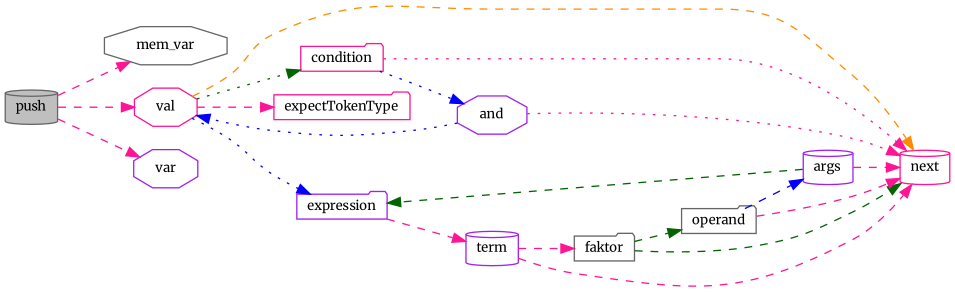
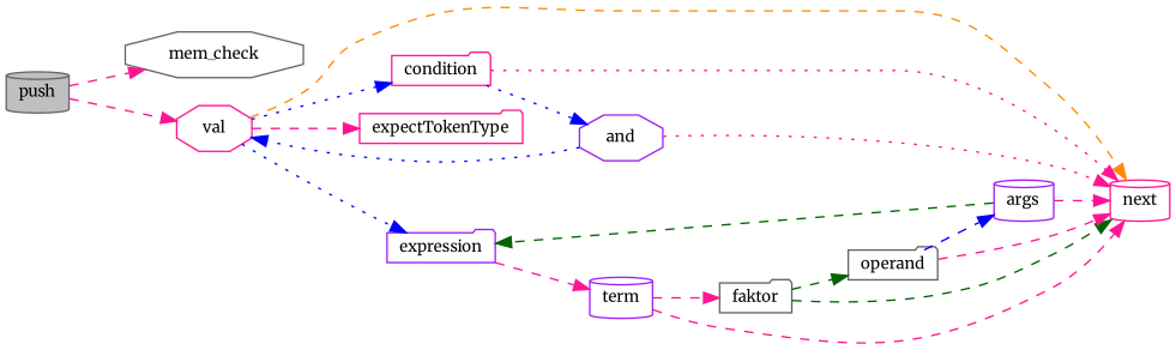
  digraph {
    fontname=Merriweather
    rankdir=LR
    node [color=purple fillcolor=white fontname=Merriweather fontsize=10 shape=folder style=filled]
    edge [color=deeppink fontname=Merriweather fontsize=10 labelfontname="LiberationSans-Regular.ttf" labelfontsize=10 style=dashed]
    n1 [color=gray40 fillcolor=grey75 fontcolor=black height=0.2 label=push shape=cylinder width=0.4]
-   n2 [color=gray40 height=0.2 label=mem_var shape=octagon width=0.4]
+   n2 [color=gray40 height=0.2 label=mem_check shape=octagon width=0.4]
    n3 [color=deeppink height=0.2 label=val shape=octagon width=0.4]
-   n4 [height=0.2 label=var shape=octagon width=0.4]
    n5 [color=deeppink height=0.2 label=condition width=0.4]
    n6 [color=deeppink height=0.2 label=next shape=cylinder width=0.4]
    n7 [color=deeppink height=0.2 label=expectTokenType width=0.4]
    n8 [height=0.2 label=expression width=0.4]
    n9 [height=0.2 label=and shape=octagon width=0.4]
    n10 [height=0.2 label=term shape=cylinder width=0.4]
    n11 [color=gray40 height=0.2 label=faktor width=0.4]
    n12 [color=gray40 height=0.2 label=operand width=0.4]
    n13 [height=0.2 label=args shape=cylinder width=0.4]
    n1 -> n2
    n1 -> n3
-   n1 -> n4
-   n3 -> n5 [color=darkgreen style=dotted]
+   n3 -> n5 [color=blue style=dotted]
    n3 -> n6 [color=darkorange]
    n3 -> n7
    n3 -> n8 [color=blue style=dotted]
    n5 -> n6 [style=dotted]
    n5 -> n9 [color=blue style=dotted]
    n8 -> n10
    n9 -> n3 [color=blue style=dotted]
    n9 -> n6 [style=dotted]
    n10 -> n6
    n10 -> n11
    n11 -> n6 [color=darkgreen]
    n11 -> n12 [color=darkgreen]
    n12 -> n6
    n12 -> n13 [color=blue]
    n13 -> n6
    n13 -> n8 [color=darkgreen]
  }
